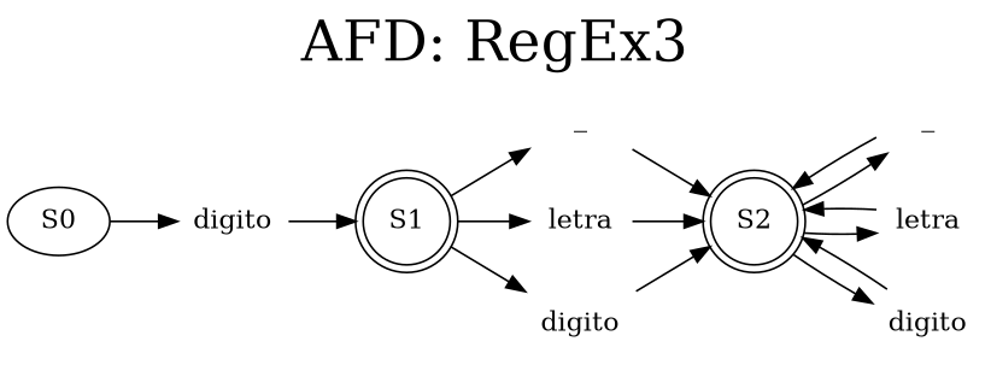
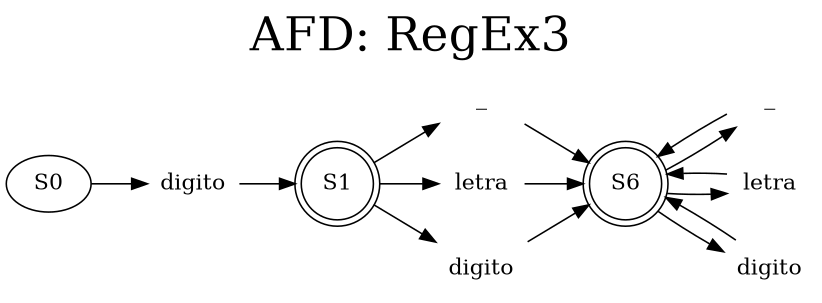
  digraph {
    fontsize=30
    label=<AFD: RegEx3>
    labelloc=t
    rankdir=LR
    node [shape=none]
    n1 [label=digito]
    S1 [shape=doublecircle]
    S0 [shape=""]
    n4 [label=_]
    n5 [label=letra]
    n6 [label=digito]
-   S2 [shape=doublecircle]
+   S2 [shape=doublecircle label=S6]
    n8 [label=_]
    n9 [label=letra]
    n10 [label=digito]
    n1 -> S1
    S1 -> n4
    S1 -> n5
    S1 -> n6
    S0 -> n1
    n4 -> S2
    n5 -> S2
    n6 -> S2
    S2 -> n8
    S2 -> n9
    S2 -> n10
    n8 -> S2
    n9 -> S2
    n10 -> S2
  }
